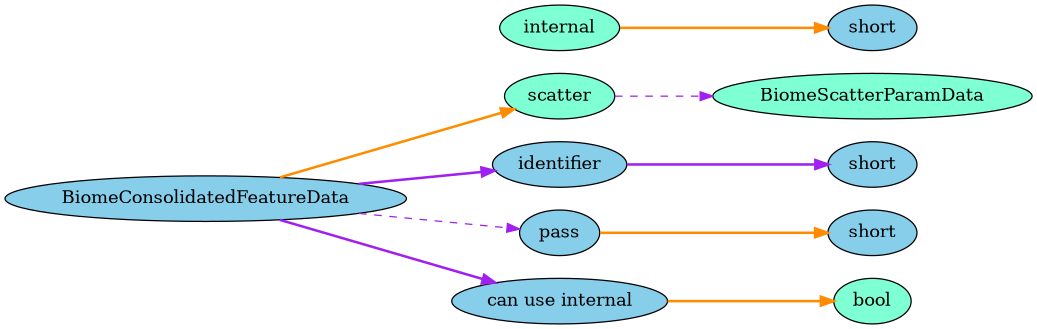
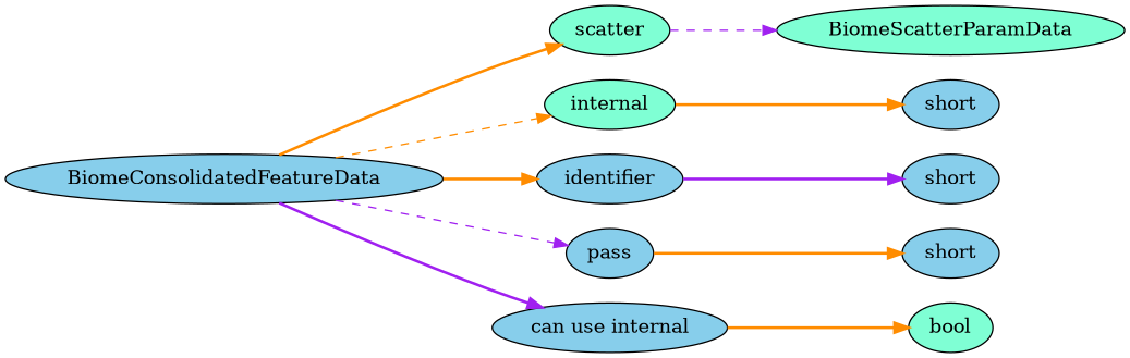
  digraph {
    rankdir=LR
    node [fillcolor=skyblue style=filled]
    edge [color=darkorange style=bold]
    n1 [fillcolor=aquamarine label=BiomeScatterParamData]
    n2 [label=short]
    n3 [label=short]
    n4 [label=short]
    n5 [fillcolor=aquamarine label=bool]
    n6 [label=BiomeConsolidatedFeatureData]
    n7 [fillcolor=aquamarine label=scatter]
    n8 [fillcolor=aquamarine label=internal]
    n9 [label=identifier]
    n10 [label=pass]
    n11 [label="can use internal"]
    subgraph sub_1 {
      rank=max
      n1
      n2
      n3
      n4
      n5
    }
    n6 -> n7
-   n6 -> n9 [color=purple]
+   n6 -> n8 [style=dashed]
+   n6 -> n9
    n6 -> n10 [color=purple style=dashed]
    n6 -> n11 [color=purple]
    n7 -> n1 [color=purple style=dashed]
    n8 -> n2
    n9 -> n3 [color=purple]
    n10 -> n4
    n11 -> n5
  }
